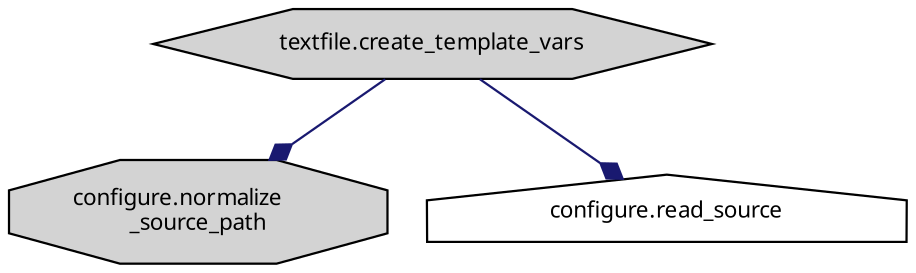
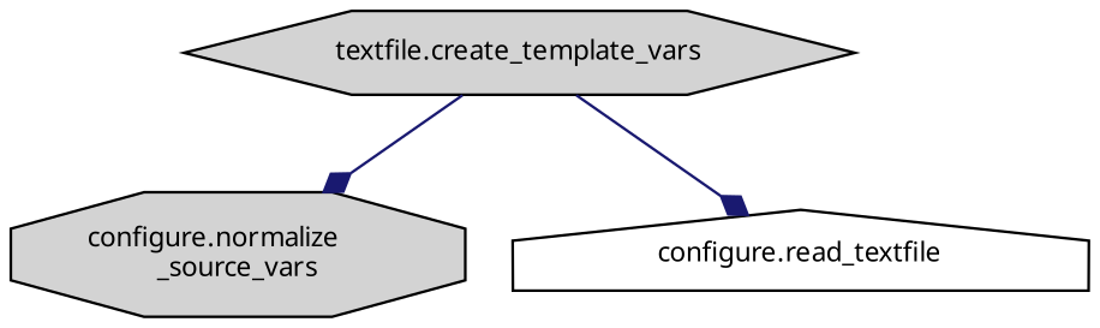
  digraph {
    fontname="Noto Sans"
    rankdir=TB
    node [color=black fillcolor=lightgrey fontname="Noto Sans" fontsize=10 style=filled]
    edge [arrowhead=diamond color=midnightblue fontname="Noto Sans" fontsize=10 labelfontname=Helvetica labelfontsize=10 style=solid]
    n1 [fontcolor=black height=0.2 label="textfile.create_template_vars" shape=hexagon width=0.4]
-   n2 [height=0.2 label="configure.normalize\l_source_path" shape=octagon width=0.4]
-   n3 [fillcolor=white height=0.2 label="configure.read_source" shape=house width=0.4]
+   n2 [height=0.2 label="configure.normalize\l_source_vars" shape=octagon width=0.4]
+   n3 [fillcolor=white height=0.2 label="configure.read_textfile" shape=house width=0.4]
    n1 -> n2
    n1 -> n3
  }
